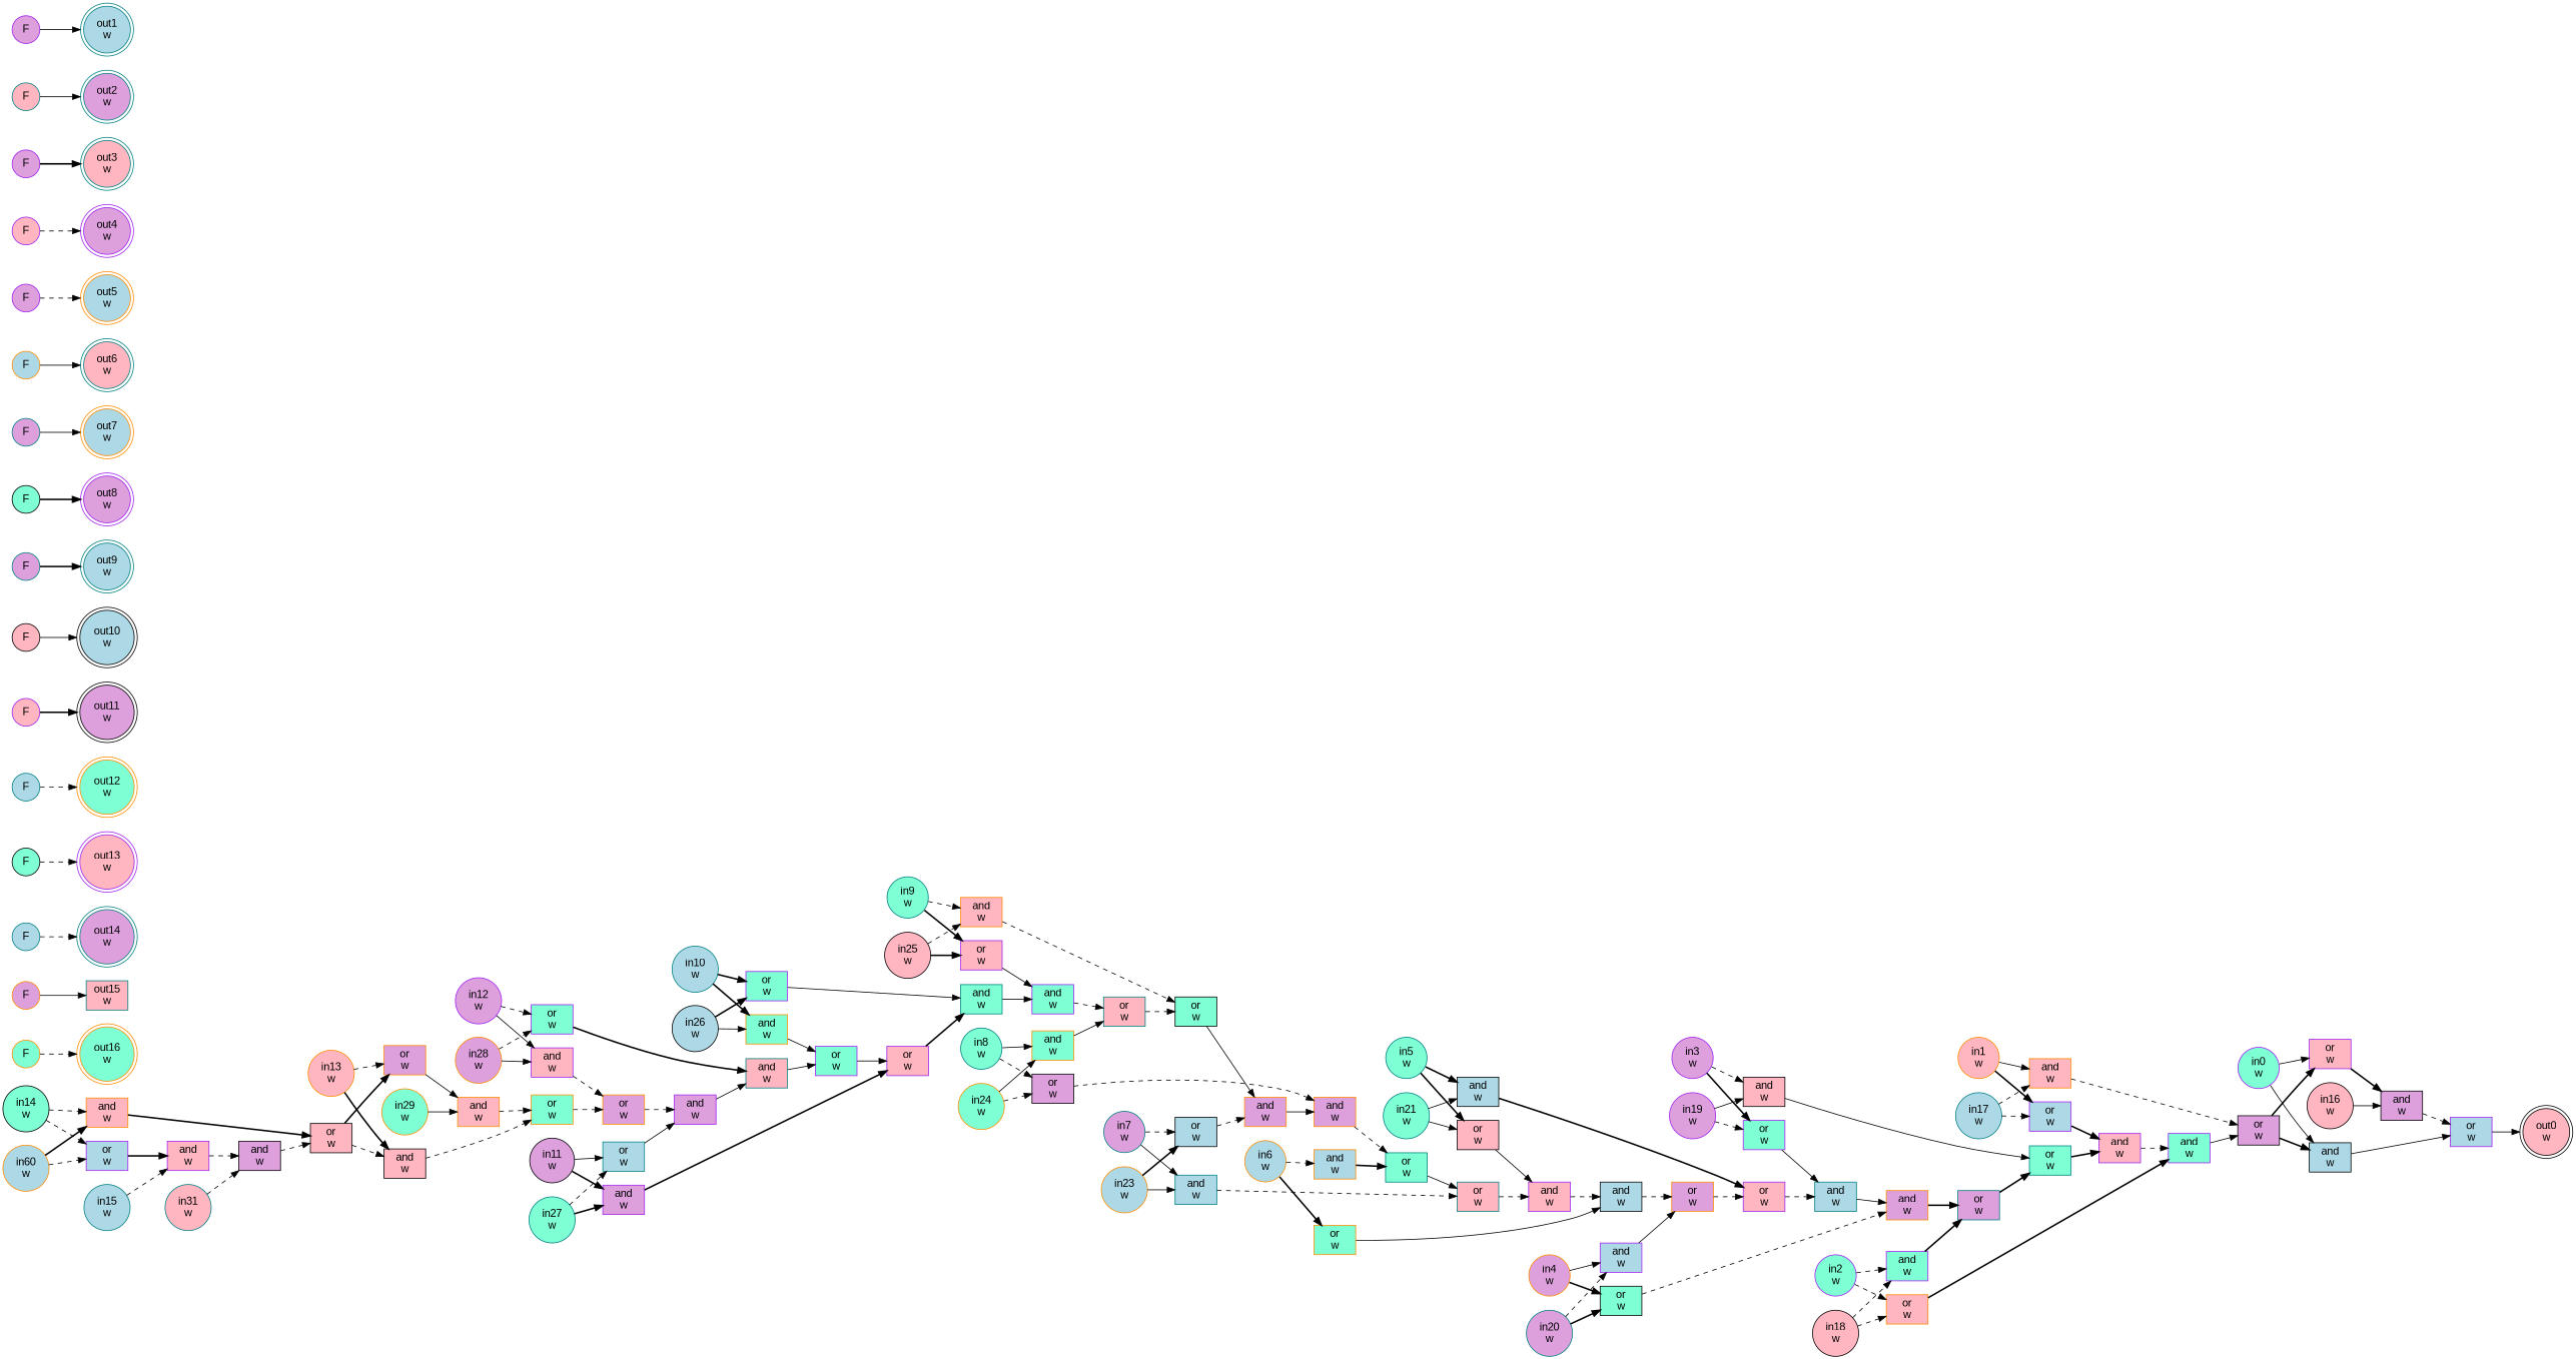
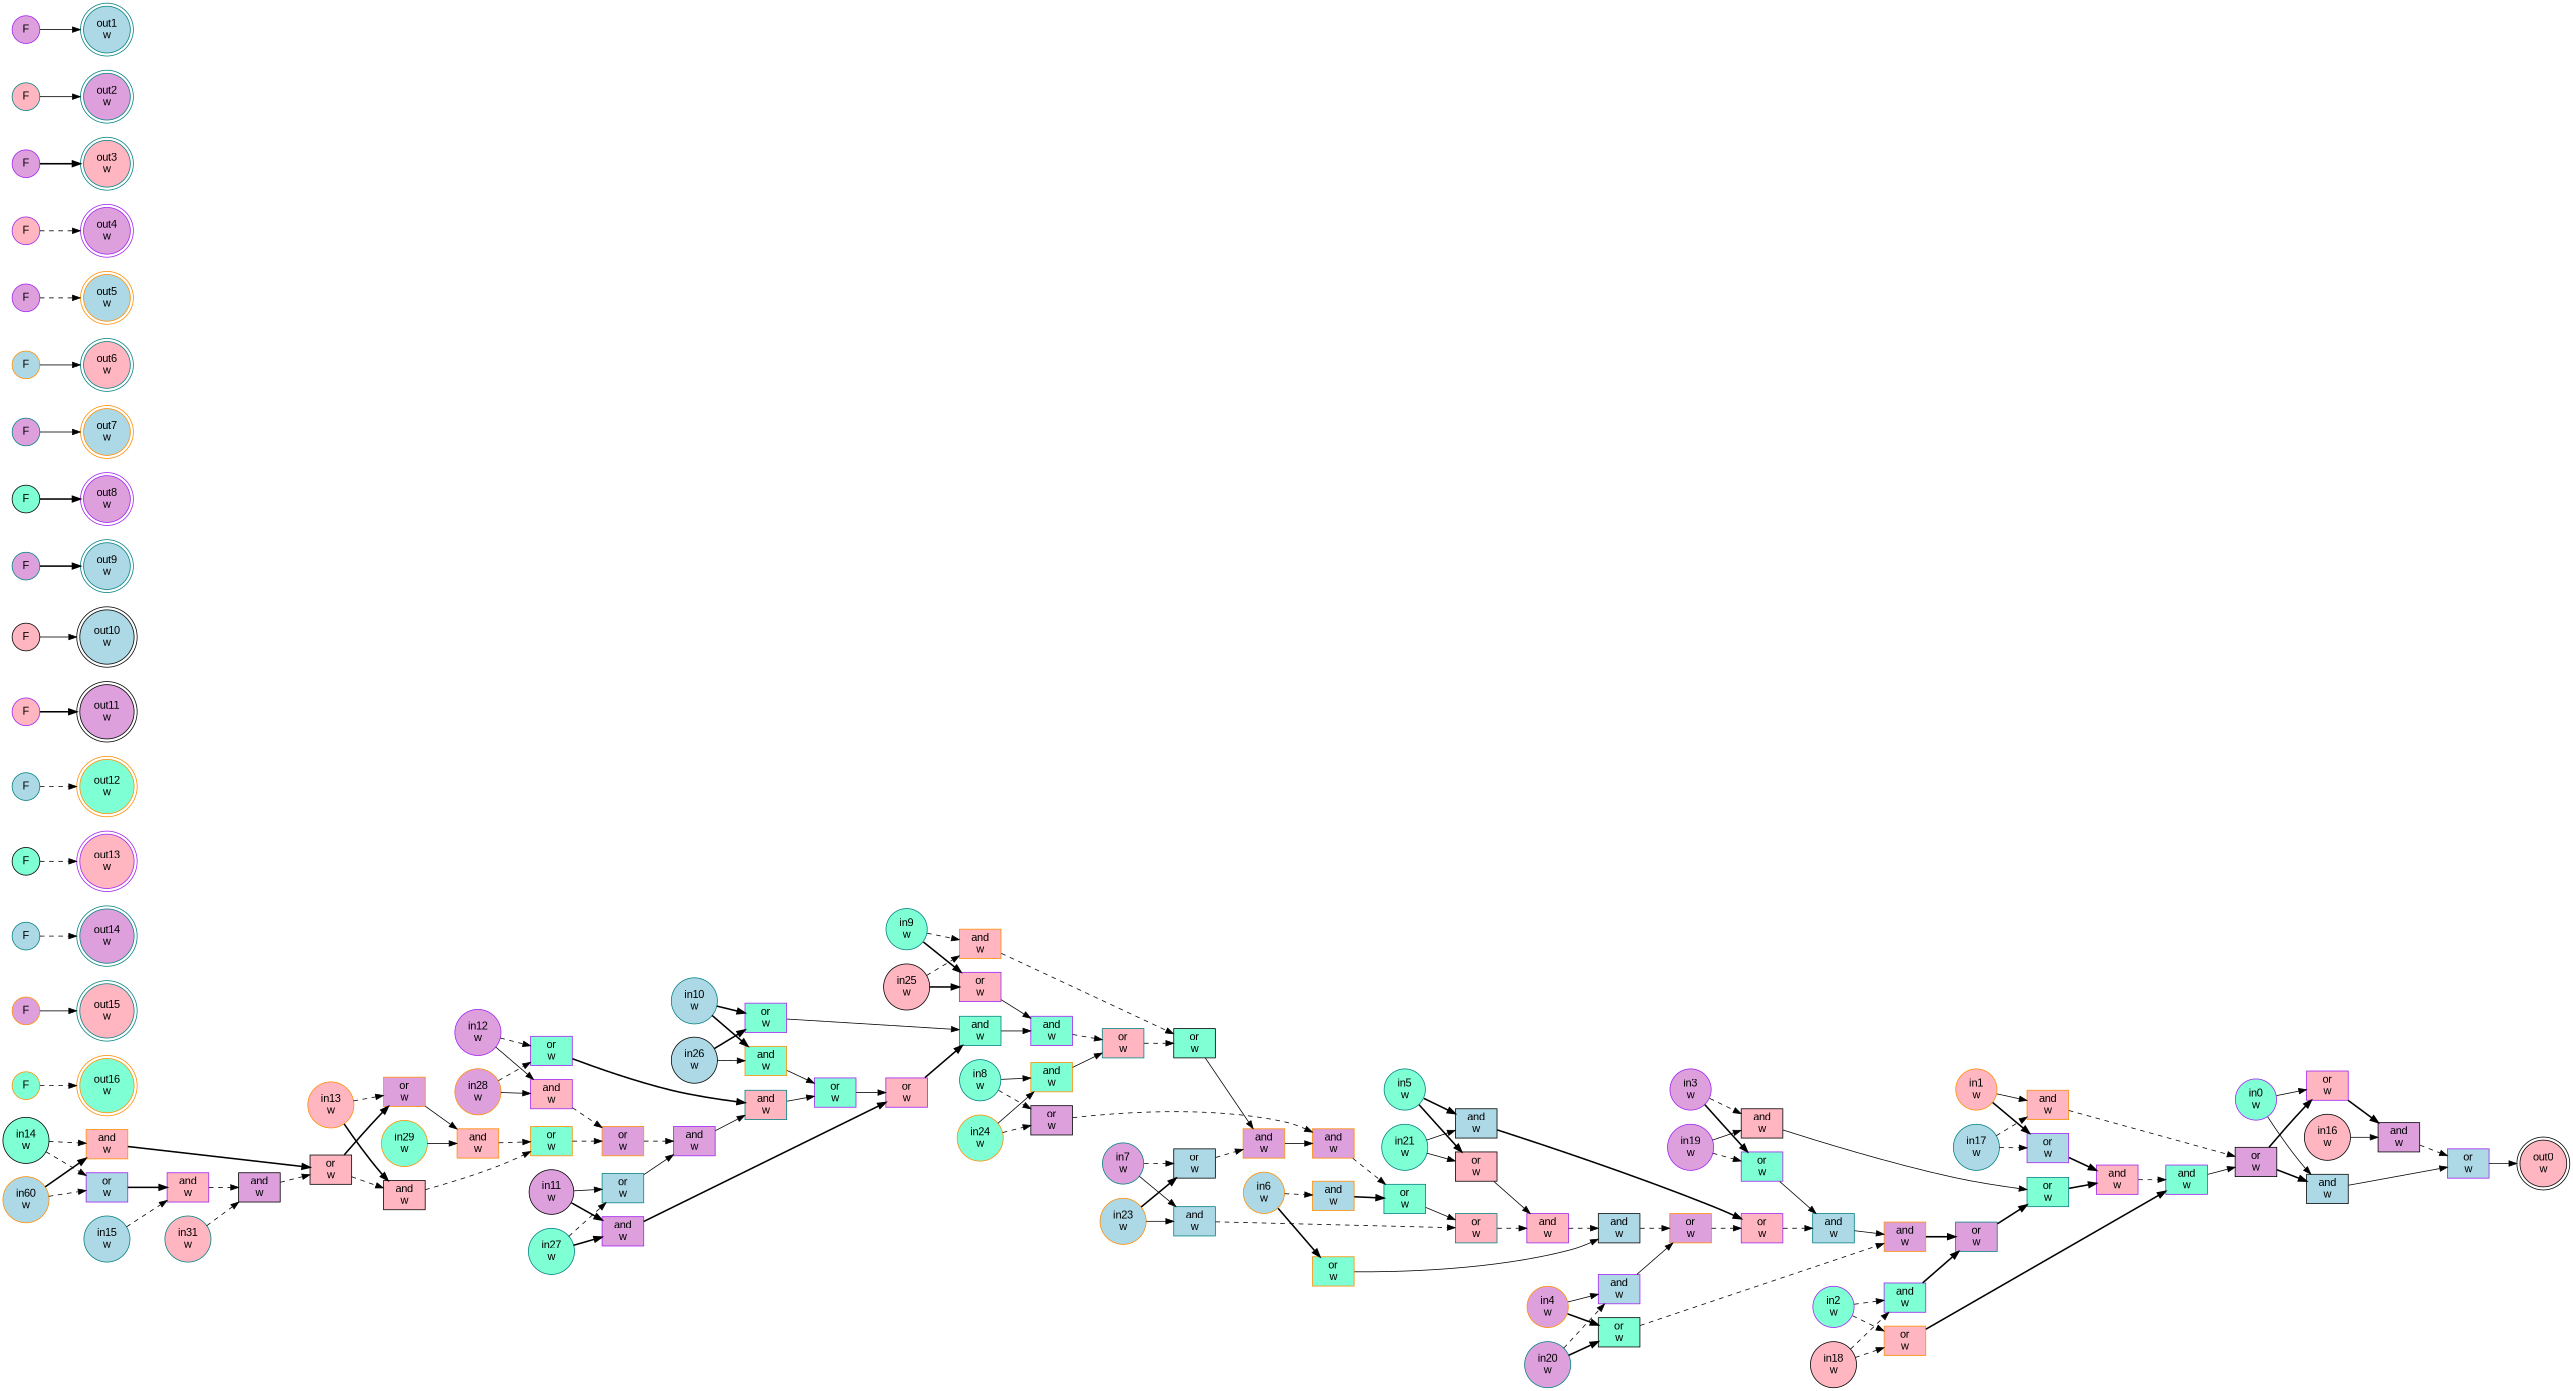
  digraph {
    fontname="Liberation Sans"
    rankdir=LR
    node [color=purple fillcolor=lightpink fontname="Liberation Sans" shape=rect style=filled]
    edge [fontcolor=forestgreen fontname="Liberation Sans" style=dashed]
    n1 [fillcolor=aquamarine label="in0\nw" shape=circle]
    n2 [label="or\nw"]
    n3 [color=black fillcolor=lightblue label="and\nw"]
    n4 [color=black fillcolor=plum label="and\nw"]
    n5 [fillcolor=lightblue label="or\nw"]
    n6 [color=darkorange label="in1\nw" shape=circle]
    n7 [fillcolor=lightblue label="or\nw"]
    n8 [color=darkorange label="and\nw"]
    n9 [label="and\nw"]
    n10 [color=black fillcolor=plum label="or\nw"]
    n11 [fillcolor=aquamarine label="in2\nw" shape=circle]
    n12 [fillcolor=aquamarine label="and\nw"]
    n13 [color=darkorange label="or\nw"]
    n14 [color=teal fillcolor=plum label="or\nw"]
    n15 [fillcolor=aquamarine label="and\nw"]
    n16 [fillcolor=plum label="in3\nw" shape=circle]
    n17 [color=black label="and\nw"]
    n18 [fillcolor=aquamarine label="or\nw"]
    n19 [color=teal fillcolor=aquamarine label="or\nw"]
    n20 [color=teal fillcolor=lightblue label="and\nw"]
    n21 [color=darkorange fillcolor=plum label="in4\nw" shape=circle]
    n22 [fillcolor=lightblue label="and\nw"]
    n23 [color=black fillcolor=aquamarine label="or\nw"]
    n24 [color=darkorange fillcolor=plum label="or\nw"]
    n25 [color=darkorange fillcolor=plum label="and\nw"]
    n26 [color=teal fillcolor=aquamarine label="in5\nw" shape=circle]
    n27 [color=black fillcolor=lightblue label="and\nw"]
    n28 [color=black label="or\nw"]
    n29 [label="or\nw"]
    n30 [label="and\nw"]
    n31 [color=darkorange fillcolor=lightblue label="in6\nw" shape=circle]
    n32 [color=darkorange fillcolor=lightblue label="and\nw"]
    n33 [color=darkorange fillcolor=aquamarine label="or\nw"]
    n34 [color=teal fillcolor=aquamarine label="or\nw"]
    n35 [color=black fillcolor=lightblue label="and\nw"]
    n36 [color=teal fillcolor=plum label="in7\nw" shape=circle]
    n37 [color=teal fillcolor=lightblue label="and\nw"]
    n38 [color=black fillcolor=lightblue label="or\nw"]
    n39 [color=teal label="or\nw"]
    n40 [color=darkorange fillcolor=plum label="and\nw"]
    n41 [color=teal fillcolor=aquamarine label="in8\nw" shape=circle]
    n42 [color=darkorange fillcolor=aquamarine label="and\nw"]
    n43 [color=black fillcolor=plum label="or\nw"]
    n44 [color=teal label="or\nw"]
    n45 [color=darkorange fillcolor=plum label="and\nw"]
    n46 [color=teal fillcolor=aquamarine label="in9\nw" shape=circle]
    n47 [color=darkorange label="and\nw"]
    n48 [label="or\nw"]
    n49 [color=black fillcolor=aquamarine label="or\nw"]
    n50 [fillcolor=aquamarine label="and\nw"]
    n51 [color=teal fillcolor=lightblue label="in10\nw" shape=circle]
    n52 [color=darkorange fillcolor=aquamarine label="and\nw"]
    n53 [fillcolor=aquamarine label="or\nw"]
    n54 [fillcolor=aquamarine label="or\nw"]
    n55 [color=teal fillcolor=aquamarine label="and\nw"]
    n56 [color=black fillcolor=plum label="in11\nw" shape=circle]
    n57 [fillcolor=plum label="and\nw"]
    n58 [color=teal fillcolor=lightblue label="or\nw"]
    n59 [label="or\nw"]
    n60 [fillcolor=plum label="and\nw"]
    n61 [fillcolor=plum label="in12\nw" shape=circle]
    n62 [label="and\nw"]
    n63 [fillcolor=aquamarine label="or\nw"]
    n64 [color=darkorange fillcolor=plum label="or\nw"]
    n65 [color=teal label="and\nw"]
    n66 [color=darkorange label="in13\nw" shape=circle]
    n67 [color=darkorange fillcolor=plum label="or\nw"]
    n68 [color=black label="and\nw"]
    n69 [color=darkorange label="and\nw"]
    n70 [color=darkorange fillcolor=aquamarine label="or\nw"]
    n71 [color=black fillcolor=aquamarine label="in14\nw" shape=circle]
    n72 [fillcolor=lightblue label="or\nw"]
    n73 [color=darkorange label="and\nw"]
    n74 [label="and\nw"]
    n75 [color=black label="or\nw"]
    n76 [color=teal fillcolor=lightblue label="in15\nw" shape=circle]
    n77 [color=black fillcolor=plum label="and\nw"]
    n78 [color=black label="in16\nw" shape=circle]
    n79 [color=teal fillcolor=lightblue label="in17\nw" shape=circle]
    n80 [color=black label="in18\nw" shape=circle]
    n81 [fillcolor=plum label="in19\nw" shape=circle]
    n82 [color=teal fillcolor=plum label="in20\nw" shape=circle]
    n83 [color=teal fillcolor=aquamarine label="in21\nw" shape=circle]
    n84 [color=darkorange fillcolor=lightblue label="in23\nw" shape=circle]
    n85 [color=darkorange fillcolor=aquamarine label="in24\nw" shape=circle]
    n86 [color=black label="in25\nw" shape=circle]
    n87 [color=black fillcolor=lightblue label="in26\nw" shape=circle]
    n88 [color=teal fillcolor=aquamarine label="in27\nw" shape=circle]
    n89 [color=darkorange fillcolor=plum label="in28\nw" shape=circle]
    n90 [color=darkorange fillcolor=aquamarine label="in29\nw" shape=circle]
    n91 [color=darkorange fillcolor=lightblue label="in60\nw" shape=circle]
    n92 [color=teal label="in31\nw" shape=circle]
    n93 [color=darkorange fillcolor=aquamarine label=F shape=circle]
    n94 [color=darkorange fillcolor=aquamarine label="out16\nw" shape=doublecircle]
    n95 [color=darkorange fillcolor=plum label=F shape=circle]
-   n96 [color=teal label="out15\nw" shape=box]
+   n96 [color=teal label="out15\nw" shape=doublecircle]
    n97 [color=teal fillcolor=lightblue label=F shape=circle]
    n98 [color=teal fillcolor=plum label="out14\nw" shape=doublecircle]
    n99 [color=black fillcolor=aquamarine label=F shape=circle]
    n100 [label="out13\nw" shape=doublecircle]
    n101 [color=teal fillcolor=lightblue label=F shape=circle]
    n102 [color=darkorange fillcolor=aquamarine label="out12\nw" shape=doublecircle]
    n103 [label=F shape=circle]
    n104 [color=black fillcolor=plum label="out11\nw" shape=doublecircle]
    n105 [color=black label=F shape=circle]
    n106 [color=black fillcolor=lightblue label="out10\nw" shape=doublecircle]
    n107 [color=teal fillcolor=plum label=F shape=circle]
    n108 [color=teal fillcolor=lightblue label="out9\nw" shape=doublecircle]
    n109 [color=black fillcolor=aquamarine label=F shape=circle]
    n110 [fillcolor=plum label="out8\nw" shape=doublecircle]
    n111 [color=teal fillcolor=plum label=F shape=circle]
    n112 [color=darkorange fillcolor=lightblue label="out7\nw" shape=doublecircle]
    n113 [color=darkorange fillcolor=lightblue label=F shape=circle]
    n114 [color=teal label="out6\nw" shape=doublecircle]
    n115 [fillcolor=plum label=F shape=circle]
    n116 [color=darkorange fillcolor=lightblue label="out5\nw" shape=doublecircle]
    n117 [label=F shape=circle]
    n118 [fillcolor=plum label="out4\nw" shape=doublecircle]
    n119 [fillcolor=plum label=F shape=circle]
    n120 [color=teal label="out3\nw" shape=doublecircle]
    n121 [color=teal label=F shape=circle]
    n122 [color=teal fillcolor=plum label="out2\nw" shape=doublecircle]
    n123 [fillcolor=plum label=F shape=circle]
    n124 [color=teal fillcolor=lightblue label="out1\nw" shape=doublecircle]
    n125 [color=black label="out0\nw" shape=doublecircle]
    n1 -> n2 [style=solid]
    n1 -> n3 [style=solid]
    n2 -> n4 [style=bold]
    n3 -> n5 [style=solid]
    n4 -> n5
    n5 -> n125 [style=solid]
    n6 -> n7 [style=bold]
    n6 -> n8 [style=solid]
    n7 -> n9 [style=bold]
    n8 -> n10
    n9 -> n15
    n10 -> n2 [style=bold]
    n10 -> n3 [style=bold]
    n11 -> n12
    n11 -> n13
    n12 -> n14 [style=bold]
    n13 -> n15 [style=bold]
    n14 -> n19 [style=bold]
    n15 -> n10 [style=solid]
    n16 -> n17
    n16 -> n18 [style=bold]
    n17 -> n19 [style=solid]
    n18 -> n20 [style=solid]
    n19 -> n9 [style=bold]
    n20 -> n25 [style=solid]
    n21 -> n22 [style=solid]
    n21 -> n23 [style=bold]
    n22 -> n24 [style=solid]
    n23 -> n25
    n24 -> n29
    n25 -> n14 [style=bold]
    n26 -> n27 [style=bold]
    n26 -> n28 [style=bold]
    n27 -> n29 [style=bold]
    n28 -> n30 [style=solid]
    n29 -> n20
    n30 -> n35
    n31 -> n32
    n31 -> n33 [style=bold]
    n32 -> n34 [style=bold]
    n33 -> n35 [style=solid]
    n34 -> n39 [style=solid]
    n35 -> n24
    n36 -> n37 [style=solid]
    n36 -> n38
    n37 -> n39
    n38 -> n40
    n39 -> n30
    n40 -> n45 [style=solid]
    n41 -> n42 [style=solid]
    n41 -> n43
    n42 -> n44 [style=solid]
    n43 -> n45
    n44 -> n49
    n45 -> n34
    n46 -> n47
    n46 -> n48 [style=bold]
    n47 -> n49
    n48 -> n50 [style=solid]
    n49 -> n40 [style=solid]
    n50 -> n44
    n51 -> n52 [style=bold]
    n51 -> n53 [style=bold]
    n52 -> n54 [style=solid]
    n53 -> n55 [style=solid]
    n54 -> n59 [style=solid]
    n55 -> n50 [style=solid]
    n56 -> n57 [style=bold]
    n56 -> n58 [style=solid]
    n57 -> n59 [style=bold]
    n58 -> n60 [style=solid]
    n59 -> n55 [style=bold]
    n60 -> n65 [style=solid]
    n61 -> n62 [style=solid]
    n61 -> n63
    n62 -> n64
    n63 -> n65 [style=bold]
    n64 -> n60
    n65 -> n54 [style=solid]
    n66 -> n67
    n66 -> n68 [style=bold]
    n67 -> n69 [style=solid]
    n68 -> n70
    n69 -> n70
    n70 -> n64
    n71 -> n72
    n71 -> n73
    n72 -> n74 [style=bold]
    n73 -> n75 [style=bold]
    n74 -> n77
    n75 -> n67 [style=bold]
    n75 -> n68
    n76 -> n74
    n77 -> n75
    n78 -> n4 [style=solid]
    n79 -> n7
    n79 -> n8
    n80 -> n12
    n80 -> n13
    n81 -> n17 [style=solid]
    n81 -> n18
    n82 -> n22
    n82 -> n23 [style=bold]
    n83 -> n27 [style=solid]
    n83 -> n28 [style=solid]
    n84 -> n37 [style=solid]
    n84 -> n38 [style=bold]
    n85 -> n42 [style=solid]
    n85 -> n43
    n86 -> n47
    n86 -> n48 [style=bold]
    n87 -> n52 [style=solid]
    n87 -> n53 [style=bold]
    n88 -> n57 [style=bold]
    n88 -> n58
    n89 -> n62 [style=solid]
    n89 -> n63
    n90 -> n69 [style=solid]
    n91 -> n72
    n91 -> n73 [style=bold]
    n92 -> n77
    n93 -> n94
    n95 -> n96 [style=solid]
    n97 -> n98
    n99 -> n100
    n101 -> n102
    n103 -> n104 [style=bold]
    n105 -> n106 [style=solid]
    n107 -> n108 [style=bold]
    n109 -> n110 [style=bold]
    n111 -> n112 [style=solid]
    n113 -> n114 [style=solid]
    n115 -> n116
    n117 -> n118
    n119 -> n120 [style=bold]
    n121 -> n122 [style=solid]
    n123 -> n124 [style=solid]
  }
